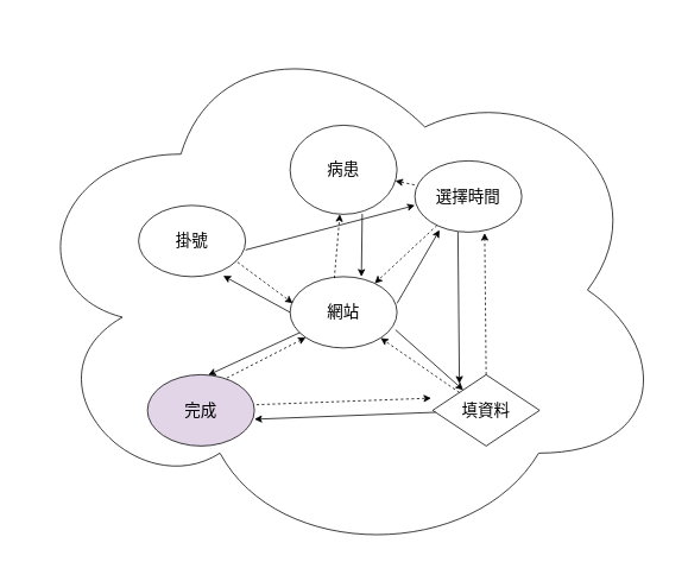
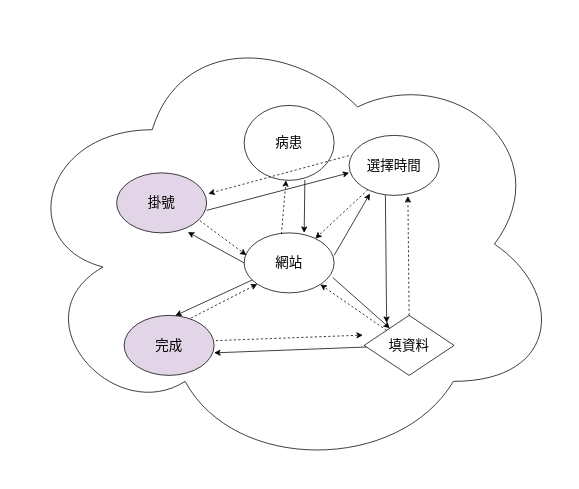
  <mxCell id="0" />
  <mxCell id="1" parent="0" />
  <mxCell id="2" value="" style="ellipse;shape=cloud;whiteSpace=wrap;html=1;fontSize=18;" vertex="1" parent="1"><mxGeometry x="20" y="20" width="730" height="610" as="geometry" /></mxCell>
- <mxCell id="3" value="&lt;font style=&quot;font-size: 18px;&quot;&gt;掛號&lt;/font&gt;" style="ellipse;whiteSpace=wrap;html=1;" vertex="1" parent="1"><mxGeometry x="155" y="230" width="120" height="80" as="geometry" /></mxCell>
+ <mxCell id="3" value="&lt;font style=&quot;font-size: 18px;&quot;&gt;掛號&lt;/font&gt;" style="ellipse;whiteSpace=wrap;html=1;fillColor=#e1d5e7;" vertex="1" parent="1"><mxGeometry x="155" y="230" width="120" height="80" as="geometry" /></mxCell>
  <mxCell id="4" value="&lt;span style=&quot;font-size: 18px;&quot;&gt;選擇時間&lt;/span&gt;" style="ellipse;whiteSpace=wrap;html=1;" vertex="1" parent="1"><mxGeometry x="465" y="180" width="120" height="80" as="geometry" /></mxCell>
  <mxCell id="5" value="&lt;span style=&quot;font-size: 18px;&quot;&gt;完成&lt;/span&gt;" style="ellipse;whiteSpace=wrap;html=1;fillColor=#e1d5e7;" vertex="1" parent="1"><mxGeometry x="165" y="420" width="120" height="80" as="geometry" /></mxCell>
  <mxCell id="6" value="&lt;span style=&quot;font-size: 18px;&quot;&gt;填資料&lt;/span&gt;" style="rhombus;whiteSpace=wrap;html=1;" vertex="1" parent="1"><mxGeometry x="485" y="420" width="120" height="80" as="geometry" /></mxCell>
  <mxCell id="7" value="&lt;span style=&quot;font-size: 18px;&quot;&gt;網站&lt;/span&gt;" style="ellipse;whiteSpace=wrap;html=1;" vertex="1" parent="1"><mxGeometry x="325" y="310" width="120" height="80" as="geometry" /></mxCell>
  <mxCell id="8" value="&lt;span style=&quot;font-size: 18px;&quot;&gt;病患&lt;/span&gt;" style="ellipse;whiteSpace=wrap;html=1;" vertex="1" parent="1"><mxGeometry x="325" y="140" width="120" height="100" as="geometry" /></mxCell>
  <mxCell id="9" value="" style="endArrow=classic;html=1;fontSize=18;dashed=1;exitX=1.019;exitY=0.421;exitDx=0;exitDy=0;exitPerimeter=0;entryX=-0.014;entryY=0.329;entryDx=0;entryDy=0;entryPerimeter=0;" edge="1" parent="1" source="5" target="6"><mxGeometry width="50" height="50" relative="1" as="geometry"><mxPoint x="315" y="469.5" as="sourcePoint" /><mxPoint x="465" y="460" as="targetPoint" /></mxGeometry></mxCell>
  <mxCell id="10" value="" style="endArrow=classic;html=1;fontSize=18;dashed=1;exitX=0.925;exitY=0.796;exitDx=0;exitDy=0;exitPerimeter=0;entryX=0.025;entryY=0.371;entryDx=0;entryDy=0;entryPerimeter=0;" edge="1" parent="1" source="3" target="7"><mxGeometry width="50" height="50" relative="1" as="geometry"><mxPoint x="285" y="290" as="sourcePoint" /><mxPoint x="315" y="330" as="targetPoint" /></mxGeometry></mxCell>
  <mxCell id="11" value="" style="endArrow=classic;html=1;fontSize=18;dashed=1;exitX=0.742;exitY=0.046;exitDx=0;exitDy=0;exitPerimeter=0;entryX=0;entryY=1;entryDx=0;entryDy=0;" edge="1" parent="1" source="5" target="7"><mxGeometry width="50" height="50" relative="1" as="geometry"><mxPoint x="285" y="420" as="sourcePoint" /><mxPoint x="315" y="390" as="targetPoint" /></mxGeometry></mxCell>
  <mxCell id="12" value="" style="endArrow=classic;html=1;fontSize=18;dashed=1;exitX=0.414;exitY=0.021;exitDx=0;exitDy=0;exitPerimeter=0;" edge="1" parent="1" source="7" target="8"><mxGeometry width="50" height="50" relative="1" as="geometry"><mxPoint x="375" y="300" as="sourcePoint" /><mxPoint x="375" y="230" as="targetPoint" /></mxGeometry></mxCell>
  <mxCell id="13" value="" style="endArrow=classic;html=1;fontSize=18;dashed=1;exitX=0.5;exitY=0;exitDx=0;exitDy=0;entryX=0.653;entryY=1.013;entryDx=0;entryDy=0;entryPerimeter=0;" edge="1" parent="1" source="6" target="4"><mxGeometry width="50" height="50" relative="1" as="geometry"><mxPoint x="545" y="390" as="sourcePoint" /><mxPoint x="565" y="330" as="targetPoint" /></mxGeometry></mxCell>
  <mxCell id="14" value="" style="endArrow=classic;html=1;fontSize=18;dashed=1;exitX=0;exitY=0;exitDx=0;exitDy=0;" edge="1" parent="1" source="6" target="7"><mxGeometry width="50" height="50" relative="1" as="geometry"><mxPoint x="525" y="400" as="sourcePoint" /><mxPoint x="525" y="340.5" as="targetPoint" /></mxGeometry></mxCell>
  <mxCell id="15" value="" style="endArrow=classic;html=1;fontSize=18;dashed=1;" edge="1" parent="1" source="4" target="7"><mxGeometry width="50" height="50" relative="1" as="geometry"><mxPoint x="485" y="359.5" as="sourcePoint" /><mxPoint x="465" y="320" as="targetPoint" /></mxGeometry></mxCell>
  <mxCell id="16" value="" style="endArrow=classic;html=1;fontSize=18;entryX=0.25;entryY=0.125;entryDx=0;entryDy=0;entryPerimeter=0;exitX=0.403;exitY=0.996;exitDx=0;exitDy=0;exitPerimeter=0;" edge="1" parent="1" source="4" target="6"><mxGeometry width="50" height="50" relative="1" as="geometry"><mxPoint x="515" y="305" as="sourcePoint" /><mxPoint x="515" y="410" as="targetPoint" /></mxGeometry></mxCell>
- <mxCell id="17" value="" style="endArrow=classic;html=1;fontSize=18;dashed=1;exitX=-0.003;exitY=0.338;exitDx=0;exitDy=0;exitPerimeter=0;" edge="1" parent="1" source="4" target="8"><mxGeometry width="50" height="50" relative="1" as="geometry"><mxPoint x="435" y="270" as="sourcePoint" /><mxPoint x="335" y="270" as="targetPoint" /></mxGeometry></mxCell>
+ <mxCell id="17" value="" style="endArrow=classic;html=1;fontSize=18;dashed=1;exitX=-0.003;exitY=0.338;exitDx=0;exitDy=0;entryX=1.019;entryY=0.346;entryDx=0;entryDy=0;entryPerimeter=0;exitPerimeter=0;" edge="1" parent="1" source="4" target="3"><mxGeometry width="50" height="50" relative="1" as="geometry"><mxPoint x="435" y="270" as="sourcePoint" /><mxPoint x="335" y="270" as="targetPoint" /></mxGeometry></mxCell>
  <mxCell id="18" value="" style="endArrow=classic;html=1;fontSize=18;entryX=0;entryY=0.625;entryDx=0;entryDy=0;entryPerimeter=0;" edge="1" parent="1" target="4"><mxGeometry width="50" height="50" relative="1" as="geometry"><mxPoint x="275" y="280" as="sourcePoint" /><mxPoint x="435" y="290" as="targetPoint" /></mxGeometry></mxCell>
  <mxCell id="19" value="" style="endArrow=classic;html=1;fontSize=18;entryX=0.569;entryY=0.004;entryDx=0;entryDy=0;entryPerimeter=0;" edge="1" parent="1" source="7" target="5"><mxGeometry width="50" height="50" relative="1" as="geometry"><mxPoint x="125" y="370" as="sourcePoint" /><mxPoint x="105" y="410" as="targetPoint" /></mxGeometry></mxCell>
  <mxCell id="20" value="" style="endArrow=classic;html=1;fontSize=18;exitX=0;exitY=0.5;exitDx=0;exitDy=0;entryX=0.792;entryY=0.988;entryDx=0;entryDy=0;entryPerimeter=0;" edge="1" parent="1" source="7" target="3"><mxGeometry width="50" height="50" relative="1" as="geometry"><mxPoint x="175" y="350" as="sourcePoint" /><mxPoint x="135" y="330" as="targetPoint" /></mxGeometry></mxCell>
  <mxCell id="21" value="" style="endArrow=classic;html=1;fontSize=18;entryX=1;entryY=0.625;entryDx=0;entryDy=0;entryPerimeter=0;" edge="1" parent="1" source="6" target="5"><mxGeometry width="50" height="50" relative="1" as="geometry"><mxPoint x="415" y="530" as="sourcePoint" /><mxPoint x="305" y="490" as="targetPoint" /></mxGeometry></mxCell>
  <mxCell id="22" value="" style="endArrow=classic;html=1;fontSize=18;entryX=0.667;entryY=0;entryDx=0;entryDy=0;entryPerimeter=0;exitX=0.675;exitY=0.996;exitDx=0;exitDy=0;exitPerimeter=0;" edge="1" parent="1" source="8" target="7"><mxGeometry width="50" height="50" relative="1" as="geometry"><mxPoint x="385" y="390" as="sourcePoint" /><mxPoint x="435" y="340" as="targetPoint" /></mxGeometry></mxCell>
  <mxCell id="23" value="" style="endArrow=classic;html=1;fontSize=18;exitX=0.986;exitY=0.746;exitDx=0;exitDy=0;exitPerimeter=0;" edge="1" parent="1" source="7" target="6"><mxGeometry width="50" height="50" relative="1" as="geometry"><mxPoint x="385" y="390" as="sourcePoint" /><mxPoint x="615" y="350" as="targetPoint" /></mxGeometry></mxCell>
  <mxCell id="24" value="" style="endArrow=classic;html=1;fontSize=18;entryX=0.231;entryY=0.971;entryDx=0;entryDy=0;entryPerimeter=0;" edge="1" parent="1" target="4"><mxGeometry width="50" height="50" relative="1" as="geometry"><mxPoint x="445" y="340" as="sourcePoint" /><mxPoint x="435" y="340" as="targetPoint" /></mxGeometry></mxCell>
